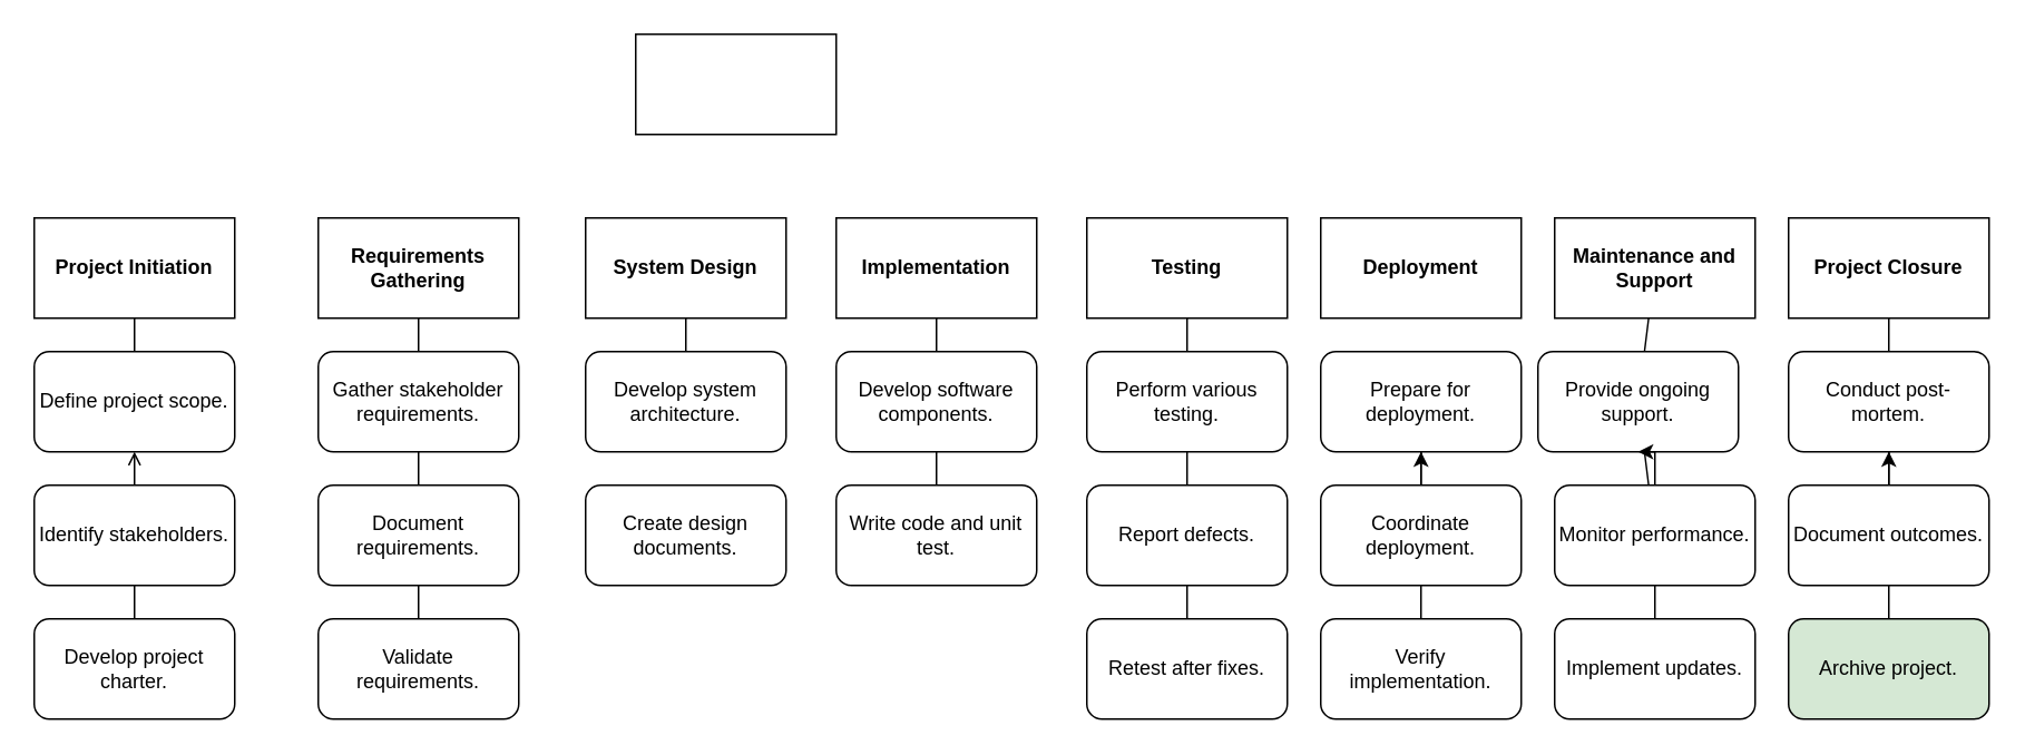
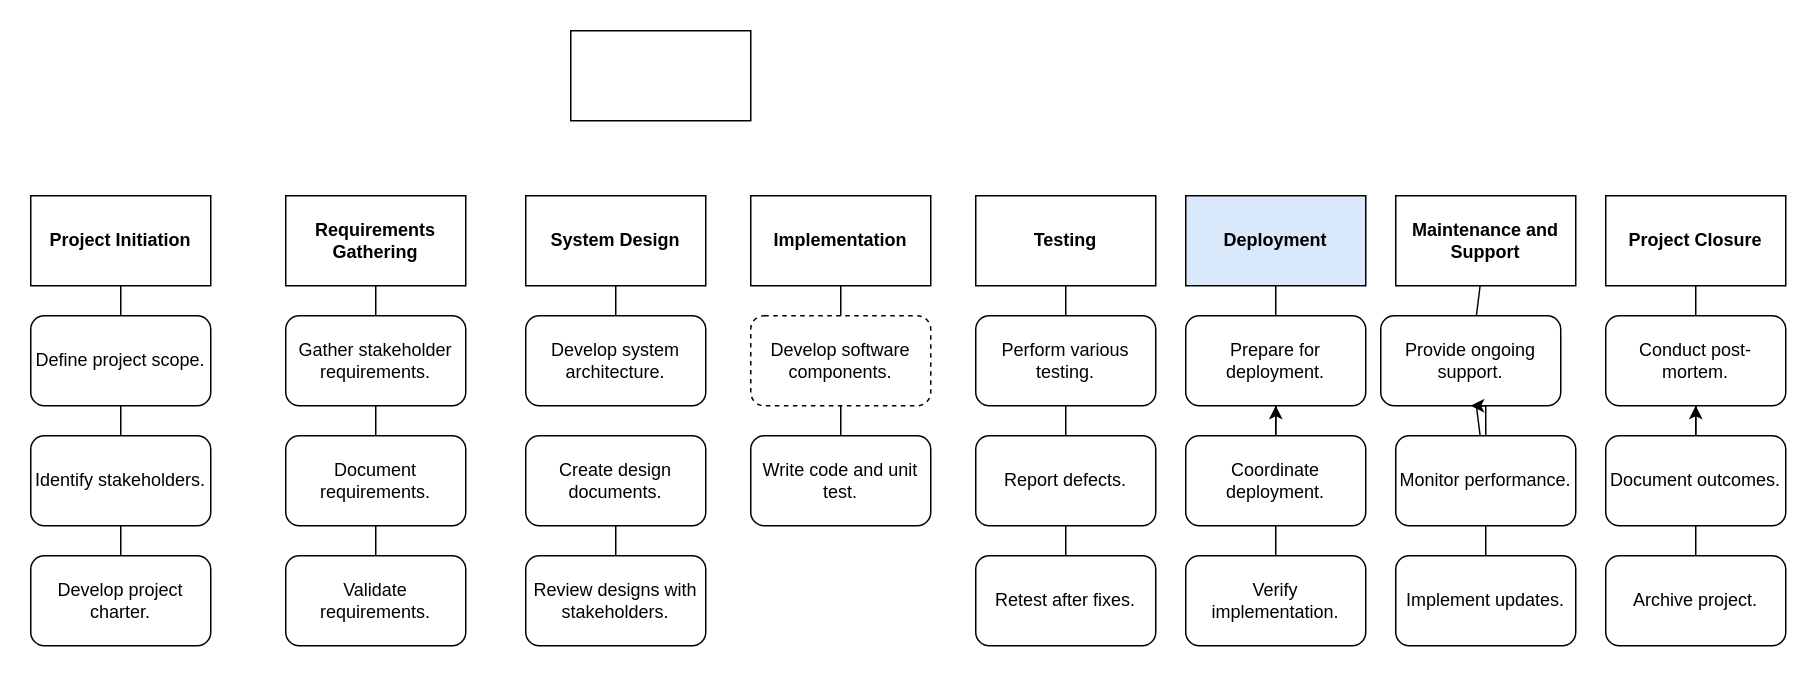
  <mxCell id="0" />
  <mxCell id="1" parent="0" />
  <mxCell id="2" value="" style="rounded=0;whiteSpace=wrap;html=1;" vertex="1" parent="1"><mxGeometry x="380" y="20" width="120" height="60" as="geometry" /></mxCell>
  <mxCell id="3" value="&lt;strong&gt;Project Initiation&lt;/strong&gt;" style="rounded=0;whiteSpace=wrap;html=1;" vertex="1" parent="1"><mxGeometry x="20" y="130" width="120" height="60" as="geometry" /></mxCell>
  <mxCell id="4" value="Define project scope." style="rounded=1;whiteSpace=wrap;html=1;" vertex="1" parent="1"><mxGeometry x="20" y="210" width="120" height="60" as="geometry" /></mxCell>
  <mxCell id="5" value="Identify stakeholders." style="rounded=1;whiteSpace=wrap;html=1;" vertex="1" parent="1"><mxGeometry x="20" y="290" width="120" height="60" as="geometry" /></mxCell>
  <mxCell id="6" value="Develop project charter." style="rounded=1;whiteSpace=wrap;html=1;" vertex="1" parent="1"><mxGeometry x="20" y="370" width="120" height="60" as="geometry" /></mxCell>
  <mxCell id="7" value="&lt;strong&gt;Requirements Gathering&lt;/strong&gt;" style="rounded=0;whiteSpace=wrap;html=1;" vertex="1" parent="1"><mxGeometry x="190" y="130" width="120" height="60" as="geometry" /></mxCell>
  <mxCell id="8" value="" style="endArrow=none;html=1;rounded=0;" edge="1" parent="1" source="4" target="3"><mxGeometry width="50" height="50" relative="1" as="geometry"><mxPoint x="410" y="320" as="sourcePoint" /><mxPoint x="460" y="270" as="targetPoint" /></mxGeometry></mxCell>
- <mxCell id="9" value="" style="endArrow=open;html=1;rounded=0;" edge="1" parent="1" source="5" target="4"><mxGeometry width="50" height="50" relative="1" as="geometry"><mxPoint x="90" y="220" as="sourcePoint" /><mxPoint x="90" y="200" as="targetPoint" /></mxGeometry></mxCell>
+ <mxCell id="9" value="" style="endArrow=none;html=1;rounded=0;" edge="1" parent="1" source="5" target="4"><mxGeometry width="50" height="50" relative="1" as="geometry"><mxPoint x="90" y="220" as="sourcePoint" /><mxPoint x="90" y="200" as="targetPoint" /></mxGeometry></mxCell>
  <mxCell id="10" value="" style="endArrow=none;html=1;rounded=0;" edge="1" parent="1" source="6" target="5"><mxGeometry width="50" height="50" relative="1" as="geometry"><mxPoint x="100" y="230" as="sourcePoint" /><mxPoint x="100" y="210" as="targetPoint" /></mxGeometry></mxCell>
  <mxCell id="11" value="Gather stakeholder requirements." style="rounded=1;whiteSpace=wrap;html=1;" vertex="1" parent="1"><mxGeometry x="190" y="210" width="120" height="60" as="geometry" /></mxCell>
  <mxCell id="12" value="Document requirements." style="rounded=1;whiteSpace=wrap;html=1;" vertex="1" parent="1"><mxGeometry x="190" y="290" width="120" height="60" as="geometry" /></mxCell>
  <mxCell id="13" value="Validate requirements." style="rounded=1;whiteSpace=wrap;html=1;" vertex="1" parent="1"><mxGeometry x="190" y="370" width="120" height="60" as="geometry" /></mxCell>
  <mxCell id="14" value="" style="endArrow=none;html=1;rounded=0;" edge="1" parent="1" source="12" target="11"><mxGeometry width="50" height="50" relative="1" as="geometry"><mxPoint x="260" y="220" as="sourcePoint" /><mxPoint x="260" y="200" as="targetPoint" /></mxGeometry></mxCell>
  <mxCell id="15" value="" style="endArrow=none;html=1;rounded=0;" edge="1" parent="1" source="13" target="12"><mxGeometry width="50" height="50" relative="1" as="geometry"><mxPoint x="270" y="230" as="sourcePoint" /><mxPoint x="270" y="210" as="targetPoint" /></mxGeometry></mxCell>
  <mxCell id="16" value="" style="endArrow=none;html=1;rounded=0;" edge="1" parent="1" source="11" target="7"><mxGeometry width="50" height="50" relative="1" as="geometry"><mxPoint x="260" y="300" as="sourcePoint" /><mxPoint x="260" y="280" as="targetPoint" /></mxGeometry></mxCell>
  <mxCell id="17" value="&lt;strong&gt;System Design&lt;/strong&gt;" style="rounded=0;whiteSpace=wrap;html=1;" vertex="1" parent="1"><mxGeometry x="350" y="130" width="120" height="60" as="geometry" /></mxCell>
  <mxCell id="18" value="Develop system architecture." style="rounded=1;whiteSpace=wrap;html=1;" vertex="1" parent="1"><mxGeometry x="350" y="210" width="120" height="60" as="geometry" /></mxCell>
  <mxCell id="19" value="Create design documents." style="rounded=1;whiteSpace=wrap;html=1;" vertex="1" parent="1"><mxGeometry x="350" y="290" width="120" height="60" as="geometry" /></mxCell>
+ <mxCell id="20" value="Review designs with stakeholders." style="rounded=1;whiteSpace=wrap;html=1;" vertex="1" parent="1"><mxGeometry x="350" y="370" width="120" height="60" as="geometry" /></mxCell>
+ <mxCell id="21" value="" style="endArrow=none;html=1;rounded=0;" edge="1" parent="1" source="20" target="19"><mxGeometry width="50" height="50" relative="1" as="geometry"><mxPoint x="430" y="230" as="sourcePoint" /><mxPoint x="430" y="210" as="targetPoint" /></mxGeometry></mxCell>
  <mxCell id="22" value="" style="endArrow=none;html=1;rounded=0;" edge="1" parent="1" source="18" target="17"><mxGeometry width="50" height="50" relative="1" as="geometry"><mxPoint x="420" y="300" as="sourcePoint" /><mxPoint x="420" y="280" as="targetPoint" /></mxGeometry></mxCell>
  <mxCell id="23" value="&lt;strong&gt;Implementation&lt;/strong&gt;" style="rounded=0;whiteSpace=wrap;html=1;" vertex="1" parent="1"><mxGeometry x="500" y="130" width="120" height="60" as="geometry" /></mxCell>
- <mxCell id="24" value="Develop software components." style="rounded=1;whiteSpace=wrap;html=1;" vertex="1" parent="1"><mxGeometry x="500" y="210" width="120" height="60" as="geometry" /></mxCell>
+ <mxCell id="24" value="Develop software components." style="rounded=1;whiteSpace=wrap;html=1;dashed=1;" vertex="1" parent="1"><mxGeometry x="500" y="210" width="120" height="60" as="geometry" /></mxCell>
  <mxCell id="25" value="Write code and unit test." style="rounded=1;whiteSpace=wrap;html=1;" vertex="1" parent="1"><mxGeometry x="500" y="290" width="120" height="60" as="geometry" /></mxCell>
  <mxCell id="26" value="" style="endArrow=none;html=1;rounded=0;" edge="1" parent="1" source="25" target="24"><mxGeometry width="50" height="50" relative="1" as="geometry"><mxPoint x="570" y="220" as="sourcePoint" /><mxPoint x="570" y="200" as="targetPoint" /></mxGeometry></mxCell>
  <mxCell id="27" value="" style="endArrow=none;html=1;rounded=0;" edge="1" parent="1" source="24" target="23"><mxGeometry width="50" height="50" relative="1" as="geometry"><mxPoint x="570" y="300" as="sourcePoint" /><mxPoint x="570" y="280" as="targetPoint" /></mxGeometry></mxCell>
  <mxCell id="28" value="&lt;strong&gt;Testing&lt;/strong&gt;" style="rounded=0;whiteSpace=wrap;html=1;" vertex="1" parent="1"><mxGeometry x="650" y="130" width="120" height="60" as="geometry" /></mxCell>
  <mxCell id="29" value="Perform various testing." style="rounded=1;whiteSpace=wrap;html=1;" vertex="1" parent="1"><mxGeometry x="650" y="210" width="120" height="60" as="geometry" /></mxCell>
  <mxCell id="30" value="Report defects." style="rounded=1;whiteSpace=wrap;html=1;" vertex="1" parent="1"><mxGeometry x="650" y="290" width="120" height="60" as="geometry" /></mxCell>
  <mxCell id="31" value="Retest after fixes." style="rounded=1;whiteSpace=wrap;html=1;" vertex="1" parent="1"><mxGeometry x="650" y="370" width="120" height="60" as="geometry" /></mxCell>
  <mxCell id="32" value="" style="endArrow=none;html=1;rounded=0;" edge="1" parent="1" source="30" target="29"><mxGeometry width="50" height="50" relative="1" as="geometry"><mxPoint x="720" y="220" as="sourcePoint" /><mxPoint x="720" y="200" as="targetPoint" /></mxGeometry></mxCell>
  <mxCell id="33" value="" style="endArrow=none;html=1;rounded=0;" edge="1" parent="1" source="31" target="30"><mxGeometry width="50" height="50" relative="1" as="geometry"><mxPoint x="730" y="230" as="sourcePoint" /><mxPoint x="730" y="210" as="targetPoint" /></mxGeometry></mxCell>
  <mxCell id="34" value="" style="endArrow=none;html=1;rounded=0;" edge="1" parent="1" source="29" target="28"><mxGeometry width="50" height="50" relative="1" as="geometry"><mxPoint x="720" y="300" as="sourcePoint" /><mxPoint x="720" y="280" as="targetPoint" /></mxGeometry></mxCell>
- <mxCell id="35" value="&lt;strong&gt;Deployment&lt;/strong&gt;" style="rounded=0;whiteSpace=wrap;html=1;" vertex="1" parent="1"><mxGeometry x="790" y="130" width="120" height="60" as="geometry" /></mxCell>
+ <mxCell id="35" value="&lt;strong&gt;Deployment&lt;/strong&gt;" style="rounded=0;whiteSpace=wrap;html=1;fillColor=#dae8fc;" vertex="1" parent="1"><mxGeometry x="790" y="130" width="120" height="60" as="geometry" /></mxCell>
  <mxCell id="36" value="Prepare for deployment." style="rounded=1;whiteSpace=wrap;html=1;" vertex="1" parent="1"><mxGeometry x="790" y="210" width="120" height="60" as="geometry" /></mxCell>
  <mxCell id="37" value="" style="edgeStyle=orthogonalEdgeStyle;rounded=0;orthogonalLoop=1;jettySize=auto;html=1;" edge="1" parent="1" source="38" target="36"><mxGeometry relative="1" as="geometry" /></mxCell>
  <mxCell id="38" value="Coordinate deployment." style="rounded=1;whiteSpace=wrap;html=1;" vertex="1" parent="1"><mxGeometry x="790" y="290" width="120" height="60" as="geometry" /></mxCell>
  <mxCell id="39" value="Verify implementation." style="rounded=1;whiteSpace=wrap;html=1;" vertex="1" parent="1"><mxGeometry x="790" y="370" width="120" height="60" as="geometry" /></mxCell>
  <mxCell id="40" value="" style="endArrow=none;html=1;rounded=0;" edge="1" parent="1" source="38" target="36"><mxGeometry width="50" height="50" relative="1" as="geometry"><mxPoint x="860" y="220" as="sourcePoint" /><mxPoint x="860" y="200" as="targetPoint" /></mxGeometry></mxCell>
  <mxCell id="41" value="" style="endArrow=none;html=1;rounded=0;" edge="1" parent="1" source="39" target="38"><mxGeometry width="50" height="50" relative="1" as="geometry"><mxPoint x="870" y="230" as="sourcePoint" /><mxPoint x="870" y="210" as="targetPoint" /></mxGeometry></mxCell>
+ <mxCell id="42" value="" style="endArrow=none;html=1;rounded=0;" edge="1" parent="1" source="36" target="35"><mxGeometry width="50" height="50" relative="1" as="geometry"><mxPoint x="860" y="300" as="sourcePoint" /><mxPoint x="860" y="280" as="targetPoint" /></mxGeometry></mxCell>
  <mxCell id="43" value="&lt;strong&gt;Maintenance and Support &lt;/strong&gt;" style="rounded=0;whiteSpace=wrap;html=1;" vertex="1" parent="1"><mxGeometry x="930" y="130" width="120" height="60" as="geometry" /></mxCell>
  <mxCell id="44" value="Provide ongoing support." style="rounded=1;whiteSpace=wrap;html=1;" vertex="1" parent="1"><mxGeometry x="920" y="210" width="120" height="60" as="geometry" /></mxCell>
  <mxCell id="45" value="" style="edgeStyle=orthogonalEdgeStyle;rounded=0;orthogonalLoop=1;jettySize=auto;html=1;" edge="1" parent="1" source="46" target="44"><mxGeometry relative="1" as="geometry" /></mxCell>
  <mxCell id="46" value="Monitor performance." style="rounded=1;whiteSpace=wrap;html=1;" vertex="1" parent="1"><mxGeometry x="930" y="290" width="120" height="60" as="geometry" /></mxCell>
  <mxCell id="47" value="Implement updates." style="rounded=1;whiteSpace=wrap;html=1;" vertex="1" parent="1"><mxGeometry x="930" y="370" width="120" height="60" as="geometry" /></mxCell>
  <mxCell id="48" value="" style="endArrow=none;html=1;rounded=0;" edge="1" parent="1" source="46" target="44"><mxGeometry width="50" height="50" relative="1" as="geometry"><mxPoint x="1000" y="220" as="sourcePoint" /><mxPoint x="1000" y="200" as="targetPoint" /></mxGeometry></mxCell>
  <mxCell id="49" value="" style="endArrow=none;html=1;rounded=0;" edge="1" parent="1" source="47" target="46"><mxGeometry width="50" height="50" relative="1" as="geometry"><mxPoint x="1010" y="230" as="sourcePoint" /><mxPoint x="1010" y="210" as="targetPoint" /></mxGeometry></mxCell>
  <mxCell id="50" value="" style="endArrow=none;html=1;rounded=0;" edge="1" parent="1" source="44" target="43"><mxGeometry width="50" height="50" relative="1" as="geometry"><mxPoint x="1000" y="300" as="sourcePoint" /><mxPoint x="1000" y="280" as="targetPoint" /></mxGeometry></mxCell>
  <mxCell id="51" value="&lt;strong&gt;Project Closure&lt;/strong&gt;" style="rounded=0;whiteSpace=wrap;html=1;" vertex="1" parent="1"><mxGeometry x="1070" y="130" width="120" height="60" as="geometry" /></mxCell>
  <mxCell id="52" value="Conduct post-mortem." style="rounded=1;whiteSpace=wrap;html=1;" vertex="1" parent="1"><mxGeometry x="1070" y="210" width="120" height="60" as="geometry" /></mxCell>
  <mxCell id="53" value="" style="edgeStyle=orthogonalEdgeStyle;rounded=0;orthogonalLoop=1;jettySize=auto;html=1;" edge="1" parent="1" source="54" target="52"><mxGeometry relative="1" as="geometry" /></mxCell>
  <mxCell id="54" value="Document outcomes." style="rounded=1;whiteSpace=wrap;html=1;" vertex="1" parent="1"><mxGeometry x="1070" y="290" width="120" height="60" as="geometry" /></mxCell>
- <mxCell id="55" value="Archive project." style="rounded=1;whiteSpace=wrap;html=1;fillColor=#d5e8d4;" vertex="1" parent="1"><mxGeometry x="1070" y="370" width="120" height="60" as="geometry" /></mxCell>
+ <mxCell id="55" value="Archive project." style="rounded=1;whiteSpace=wrap;html=1;" vertex="1" parent="1"><mxGeometry x="1070" y="370" width="120" height="60" as="geometry" /></mxCell>
  <mxCell id="56" value="" style="endArrow=none;html=1;rounded=0;" edge="1" parent="1" source="54" target="52"><mxGeometry width="50" height="50" relative="1" as="geometry"><mxPoint x="1140" y="220" as="sourcePoint" /><mxPoint x="1140" y="200" as="targetPoint" /></mxGeometry></mxCell>
  <mxCell id="57" value="" style="endArrow=none;html=1;rounded=0;" edge="1" parent="1" source="55" target="54"><mxGeometry width="50" height="50" relative="1" as="geometry"><mxPoint x="1150" y="230" as="sourcePoint" /><mxPoint x="1150" y="210" as="targetPoint" /></mxGeometry></mxCell>
  <mxCell id="58" value="" style="endArrow=none;html=1;rounded=0;" edge="1" parent="1" source="52" target="51"><mxGeometry width="50" height="50" relative="1" as="geometry"><mxPoint x="1140" y="300" as="sourcePoint" /><mxPoint x="1140" y="280" as="targetPoint" /></mxGeometry></mxCell>
